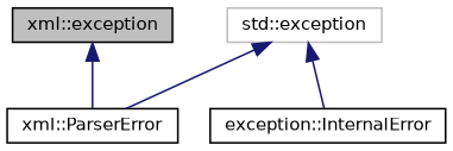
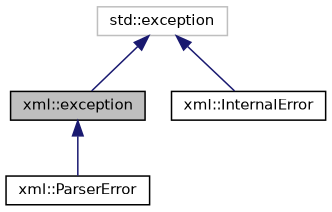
  digraph {
    node [color=black fillcolor=white fontname=Helvetica fontsize=10 shape=record style=filled]
    edge [color=midnightblue dir=back fontname=Helvetica fontsize=10 labelfontname=Helvetica labelfontsize=10 style=solid]
    n1 [fillcolor=grey75 fontcolor=black height=0.2 label="xml::exception" width=0.4]
    n2 [height=0.2 label="xml::ParserError" width=0.4]
-   n3 [height=0.2 label="exception::InternalError" width=0.4]
+   n3 [height=0.2 label="xml::InternalError" width=0.4]
    n4 [color=grey75 height=0.2 label="std::exception" width=0.4]
    n1 -> n2
-   n4 -> n2
+   n4 -> n1
    n4 -> n3
  }
